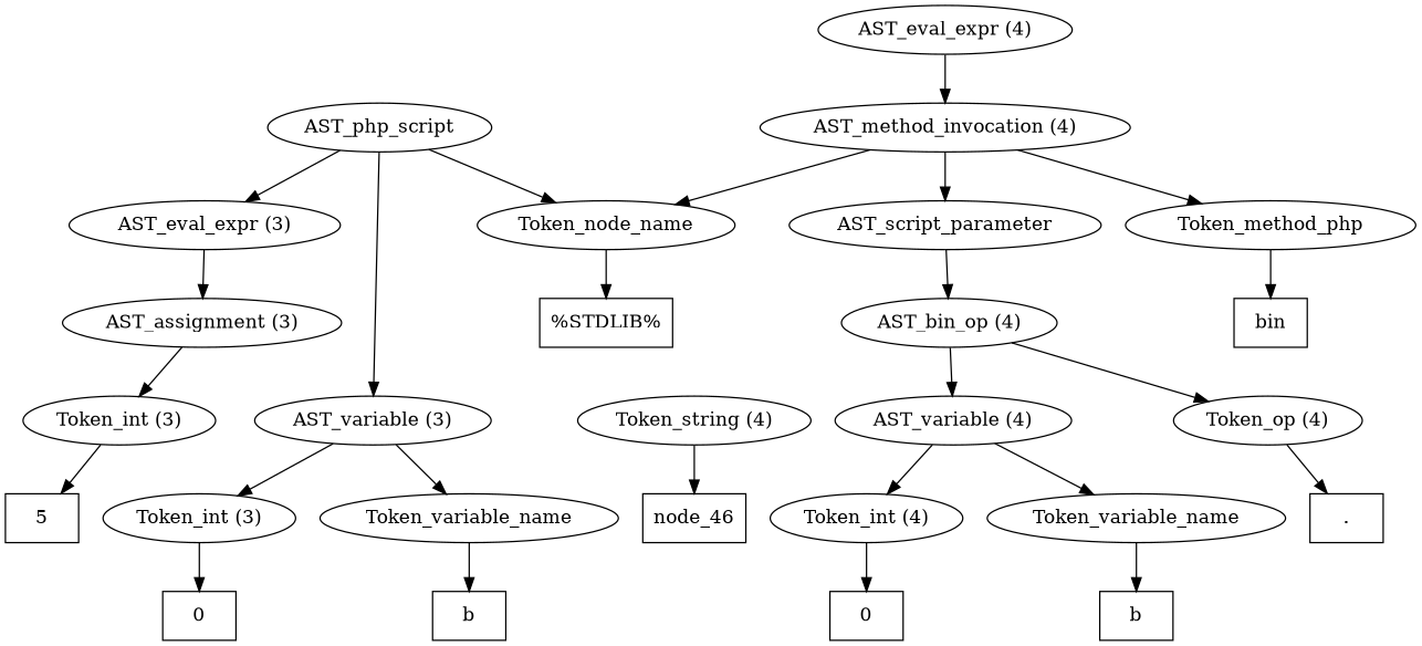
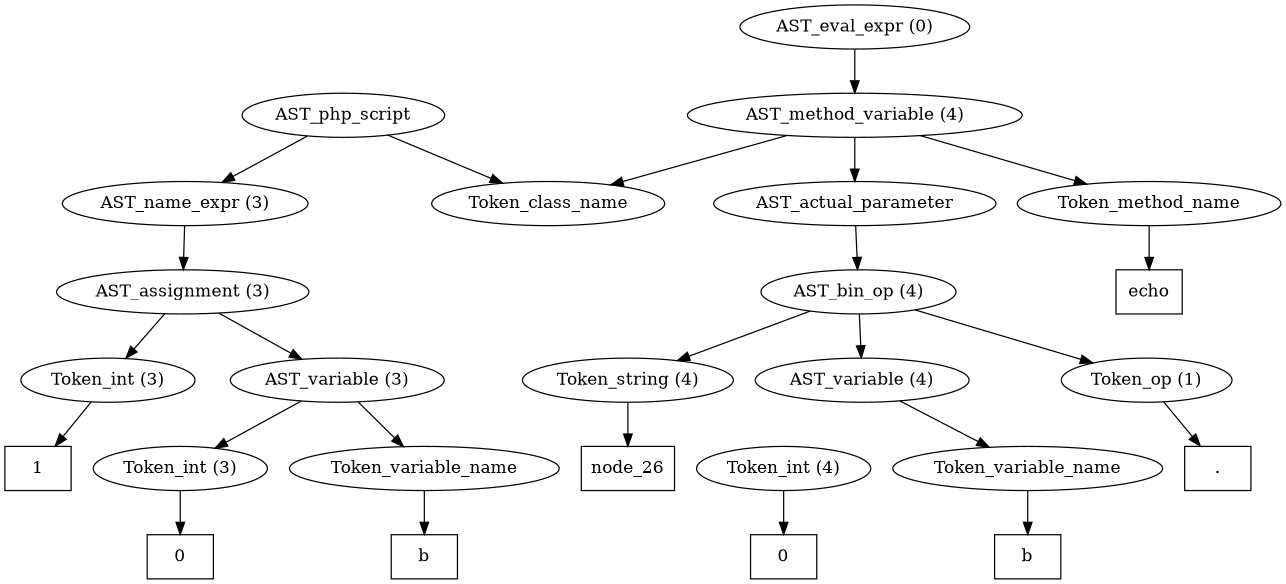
  digraph {
    n1 [label=AST_php_script]
-   n2 [label="AST_eval_expr (3)"]
-   n3 [label=Token_node_name]
+   n2 [label="AST_name_expr (3)"]
+   n3 [label=Token_class_name]
    n4 [label="AST_assignment (3)"]
-   n5 [label="AST_eval_expr (4)"]
-   n6 [label="AST_method_invocation (4)"]
+   n5 [label="AST_eval_expr (0)"]
+   n6 [label="AST_method_variable (4)"]
    n7 [label="AST_variable (3)"]
    n8 [label="Token_int (3)"]
    n9 [label=Token_variable_name]
    n10 [label="Token_int (3)"]
-   n11 [label=5 shape=box]
+   n11 [label=1 shape=box]
    n12 [label=b shape=box]
    n13 [label=0 shape=box]
-   n14 [label=Token_method_php]
-   n15 [label=AST_script_parameter]
-   n16 [label="%STDLIB%" shape=box]
-   n17 [label=bin shape=box]
+   n14 [label=Token_method_name]
+   n15 [label=AST_actual_parameter]
+   n17 [label=echo shape=box]
    n18 [label="AST_bin_op (4)"]
    n19 [label="AST_variable (4)"]
-   n20 [label="Token_op (4)"]
+   n20 [label="Token_op (1)"]
    n21 [label="Token_string (4)"]
    n22 [label=Token_variable_name]
    n23 [label="Token_int (4)"]
    n24 [label="." shape=box]
-   node_26 [shape=box label=node_46]
+   node_26 [shape=box]
    n26 [label=b shape=box]
    n27 [label=0 shape=box]
    n1 -> n2
    n1 -> n3
    n2 -> n4
-   n3 -> n16
-   n1 -> n7
+   n4 -> n7
    n4 -> n8
    n5 -> n6
    n6 -> n3
    n6 -> n14
    n6 -> n15
    n7 -> n9
    n7 -> n10
    n8 -> n11
    n9 -> n12
    n10 -> n13
    n14 -> n17
    n15 -> n18
    n18 -> n19
    n18 -> n20
+   n18 -> n21
    n19 -> n22
-   n19 -> n23
    n20 -> n24
    n21 -> node_26
    n22 -> n26
    n23 -> n27
  }
